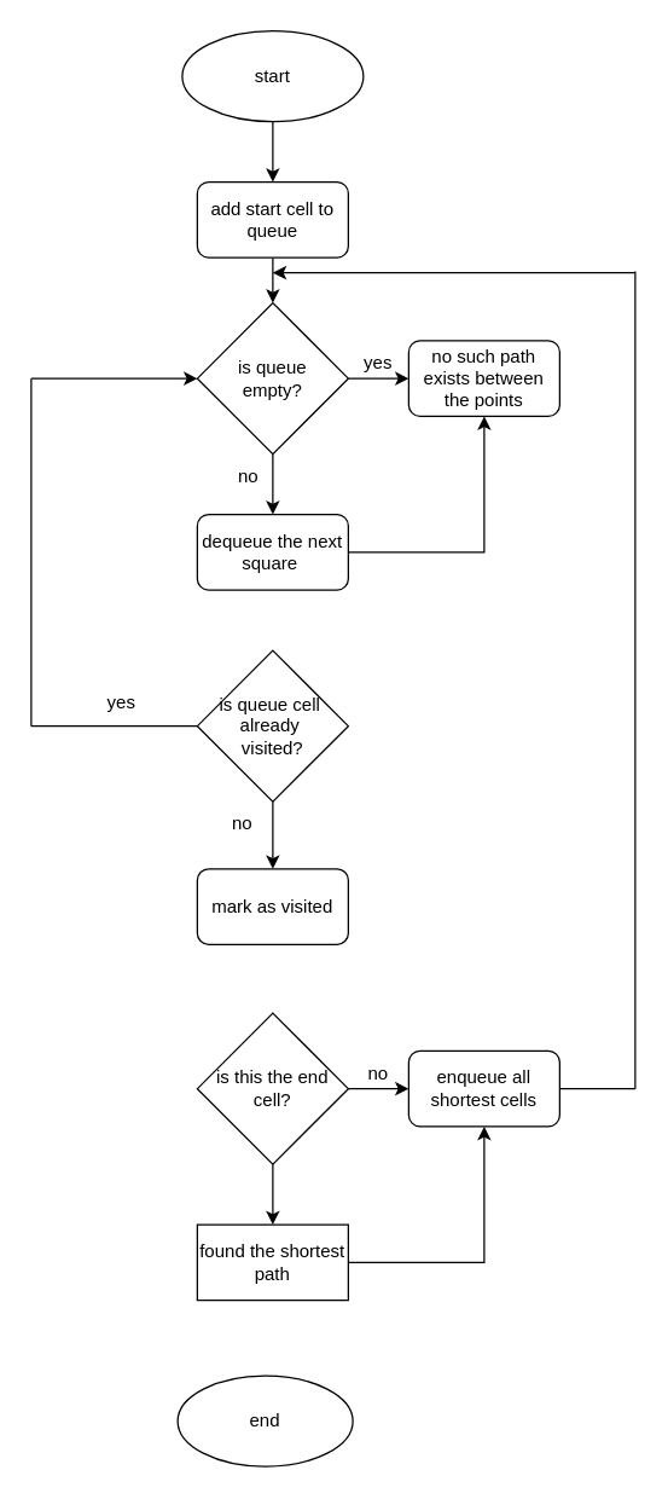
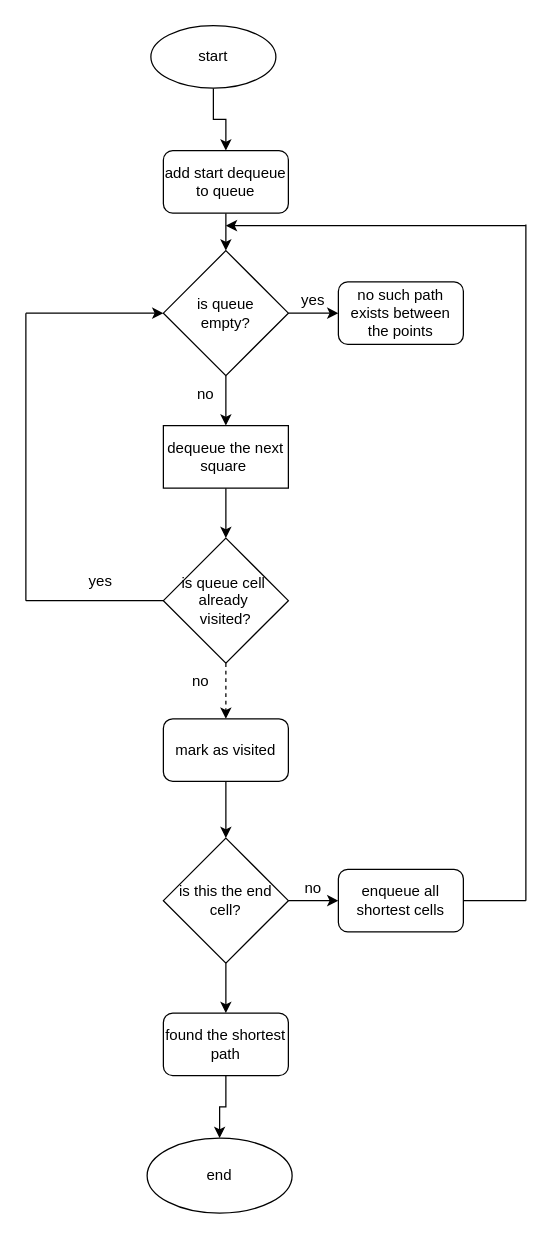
  <mxCell id="0" />
  <mxCell id="1" parent="0" />
  <mxCell id="2" style="edgeStyle=orthogonalEdgeStyle;rounded=0;orthogonalLoop=1;jettySize=auto;html=1;" edge="1" parent="1" source="3" target="11"><mxGeometry relative="1" as="geometry" /></mxCell>
- <mxCell id="3" value="start" style="ellipse;whiteSpace=wrap;html=1;" vertex="1" parent="1"><mxGeometry x="120" y="20" width="120" height="60" as="geometry" /></mxCell>
+ <mxCell id="3" value="start" style="ellipse;whiteSpace=wrap;html=1;" vertex="1" parent="1"><mxGeometry x="120" y="20" width="100" height="50" as="geometry" /></mxCell>
  <mxCell id="4" style="edgeStyle=orthogonalEdgeStyle;rounded=0;orthogonalLoop=1;jettySize=auto;html=1;" edge="1" parent="1" source="6" target="7"><mxGeometry relative="1" as="geometry" /></mxCell>
  <mxCell id="5" style="edgeStyle=orthogonalEdgeStyle;rounded=0;orthogonalLoop=1;jettySize=auto;html=1;" edge="1" parent="1" source="6" target="9"><mxGeometry relative="1" as="geometry" /></mxCell>
  <mxCell id="6" value="is queue&lt;div&gt;empty?&lt;/div&gt;" style="rhombus;whiteSpace=wrap;html=1;" vertex="1" parent="1"><mxGeometry x="130" y="200" width="100" height="100" as="geometry" /></mxCell>
  <mxCell id="7" value="no such path exists between the points" style="rounded=1;whiteSpace=wrap;html=1;" vertex="1" parent="1"><mxGeometry x="270" y="225" width="100" height="50" as="geometry" /></mxCell>
- <mxCell id="8" style="edgeStyle=orthogonalEdgeStyle;rounded=0;orthogonalLoop=1;jettySize=auto;html=1;" edge="1" parent="1" source="9" target="7"><mxGeometry relative="1" as="geometry" /></mxCell>
- <mxCell id="9" value="dequeue the next square&amp;nbsp;" style="rounded=1;whiteSpace=wrap;html=1;" vertex="1" parent="1"><mxGeometry x="130" y="340" width="100" height="50" as="geometry" /></mxCell>
+ <mxCell id="8" style="edgeStyle=orthogonalEdgeStyle;rounded=0;orthogonalLoop=1;jettySize=auto;html=1;" edge="1" parent="1" source="9" target="13"><mxGeometry relative="1" as="geometry" /></mxCell>
+ <mxCell id="9" value="dequeue the next square&amp;nbsp;" style="whiteSpace=wrap;html=1;rounded=0;" vertex="1" parent="1"><mxGeometry x="130" y="340" width="100" height="50" as="geometry" /></mxCell>
  <mxCell id="10" style="edgeStyle=orthogonalEdgeStyle;rounded=0;orthogonalLoop=1;jettySize=auto;html=1;" edge="1" parent="1" source="11" target="6"><mxGeometry relative="1" as="geometry" /></mxCell>
- <mxCell id="11" value="add start cell to queue" style="rounded=1;whiteSpace=wrap;html=1;" vertex="1" parent="1"><mxGeometry x="130" y="120" width="100" height="50" as="geometry" /></mxCell>
- <mxCell id="12" style="edgeStyle=orthogonalEdgeStyle;rounded=0;orthogonalLoop=1;jettySize=auto;html=1;" edge="1" parent="1" source="13" target="15"><mxGeometry relative="1" as="geometry" /></mxCell>
+ <mxCell id="11" value="add start dequeue to queue" style="rounded=1;whiteSpace=wrap;html=1;" vertex="1" parent="1"><mxGeometry x="130" y="120" width="100" height="50" as="geometry" /></mxCell>
+ <mxCell id="12" style="edgeStyle=orthogonalEdgeStyle;rounded=0;orthogonalLoop=1;jettySize=auto;html=1;dashed=1;" edge="1" parent="1" source="13" target="15"><mxGeometry relative="1" as="geometry" /></mxCell>
  <mxCell id="13" value="is queue cell&amp;nbsp;&lt;div&gt;already&amp;nbsp;&lt;/div&gt;&lt;div&gt;visited?&lt;/div&gt;" style="rhombus;whiteSpace=wrap;html=1;" vertex="1" parent="1"><mxGeometry x="130" y="430" width="100" height="100" as="geometry" /></mxCell>
+ <mxCell id="14" style="edgeStyle=orthogonalEdgeStyle;rounded=0;orthogonalLoop=1;jettySize=auto;html=1;" edge="1" parent="1" source="15" target="18"><mxGeometry relative="1" as="geometry" /></mxCell>
  <mxCell id="15" value="mark as visited" style="rounded=1;whiteSpace=wrap;html=1;" vertex="1" parent="1"><mxGeometry x="130" y="574.5" width="100" height="50" as="geometry" /></mxCell>
  <mxCell id="16" style="edgeStyle=orthogonalEdgeStyle;rounded=0;orthogonalLoop=1;jettySize=auto;html=1;entryX=0;entryY=0.5;entryDx=0;entryDy=0;" edge="1" parent="1" source="18" target="21"><mxGeometry relative="1" as="geometry" /></mxCell>
  <mxCell id="17" style="edgeStyle=orthogonalEdgeStyle;rounded=0;orthogonalLoop=1;jettySize=auto;html=1;" edge="1" parent="1" source="18" target="20"><mxGeometry relative="1" as="geometry" /></mxCell>
  <mxCell id="18" value="is this the end&lt;div&gt;cell?&lt;/div&gt;" style="rhombus;whiteSpace=wrap;html=1;" vertex="1" parent="1"><mxGeometry x="130" y="670" width="100" height="100" as="geometry" /></mxCell>
- <mxCell id="19" style="edgeStyle=orthogonalEdgeStyle;rounded=0;orthogonalLoop=1;jettySize=auto;html=1;" edge="1" parent="1" source="20" target="21"><mxGeometry relative="1" as="geometry" /></mxCell>
- <mxCell id="20" value="found the shortest path" style="whiteSpace=wrap;html=1;rounded=0;" vertex="1" parent="1"><mxGeometry x="130" y="810" width="100" height="50" as="geometry" /></mxCell>
+ <mxCell id="19" style="edgeStyle=orthogonalEdgeStyle;rounded=0;orthogonalLoop=1;jettySize=auto;html=1;" edge="1" parent="1" source="20" target="33"><mxGeometry relative="1" as="geometry" /></mxCell>
+ <mxCell id="20" value="found the shortest path" style="rounded=1;whiteSpace=wrap;html=1;" vertex="1" parent="1"><mxGeometry x="130" y="810" width="100" height="50" as="geometry" /></mxCell>
  <mxCell id="21" value="enqueue all shortest cells" style="rounded=1;whiteSpace=wrap;html=1;" vertex="1" parent="1"><mxGeometry x="270" y="695" width="100" height="50" as="geometry" /></mxCell>
  <mxCell id="22" value="" style="endArrow=classic;html=1;rounded=0;entryX=0;entryY=0.5;entryDx=0;entryDy=0;" edge="1" parent="1" target="6"><mxGeometry width="50" height="50" relative="1" as="geometry"><mxPoint x="20" y="250" as="sourcePoint" /><mxPoint x="220" y="300" as="targetPoint" /></mxGeometry></mxCell>
  <mxCell id="23" value="" style="endArrow=none;html=1;rounded=0;exitX=0;exitY=0.5;exitDx=0;exitDy=0;" edge="1" parent="1" source="13"><mxGeometry width="50" height="50" relative="1" as="geometry"><mxPoint x="170" y="350" as="sourcePoint" /><mxPoint x="20" y="480" as="targetPoint" /></mxGeometry></mxCell>
  <mxCell id="24" value="" style="endArrow=none;html=1;rounded=0;" edge="1" parent="1"><mxGeometry width="50" height="50" relative="1" as="geometry"><mxPoint x="20" y="480" as="sourcePoint" /><mxPoint x="20" y="250" as="targetPoint" /></mxGeometry></mxCell>
  <mxCell id="25" value="yes" style="text;html=1;align=center;verticalAlign=middle;whiteSpace=wrap;rounded=0;" vertex="1" parent="1"><mxGeometry x="220" y="225" width="60" height="30" as="geometry" /></mxCell>
  <mxCell id="26" value="no" style="text;html=1;align=center;verticalAlign=middle;whiteSpace=wrap;rounded=0;" vertex="1" parent="1"><mxGeometry x="134" y="300" width="60" height="30" as="geometry" /></mxCell>
  <mxCell id="27" value="yes" style="text;html=1;align=center;verticalAlign=middle;whiteSpace=wrap;rounded=0;" vertex="1" parent="1"><mxGeometry x="50" y="450" width="60" height="30" as="geometry" /></mxCell>
  <mxCell id="28" value="no" style="text;html=1;align=center;verticalAlign=middle;whiteSpace=wrap;rounded=0;" vertex="1" parent="1"><mxGeometry x="130" y="530" width="60" height="30" as="geometry" /></mxCell>
  <mxCell id="29" value="no" style="text;html=1;align=center;verticalAlign=middle;whiteSpace=wrap;rounded=0;" vertex="1" parent="1"><mxGeometry x="220" y="695" width="60" height="30" as="geometry" /></mxCell>
  <mxCell id="30" value="" style="endArrow=none;html=1;rounded=0;exitX=1;exitY=0.5;exitDx=0;exitDy=0;" edge="1" parent="1" source="21"><mxGeometry width="50" height="50" relative="1" as="geometry"><mxPoint x="170" y="650" as="sourcePoint" /><mxPoint x="420" y="720" as="targetPoint" /></mxGeometry></mxCell>
  <mxCell id="31" value="" style="endArrow=none;html=1;rounded=0;" edge="1" parent="1"><mxGeometry width="50" height="50" relative="1" as="geometry"><mxPoint x="420" y="720" as="sourcePoint" /><mxPoint x="420" y="179" as="targetPoint" /></mxGeometry></mxCell>
  <mxCell id="32" value="" style="endArrow=classic;html=1;rounded=0;" edge="1" parent="1"><mxGeometry width="50" height="50" relative="1" as="geometry"><mxPoint x="420" y="180" as="sourcePoint" /><mxPoint x="180" y="180" as="targetPoint" /></mxGeometry></mxCell>
  <mxCell id="33" value="end" style="ellipse;whiteSpace=wrap;html=1;" vertex="1" parent="1"><mxGeometry x="117" y="910" width="116" height="60" as="geometry" /></mxCell>
